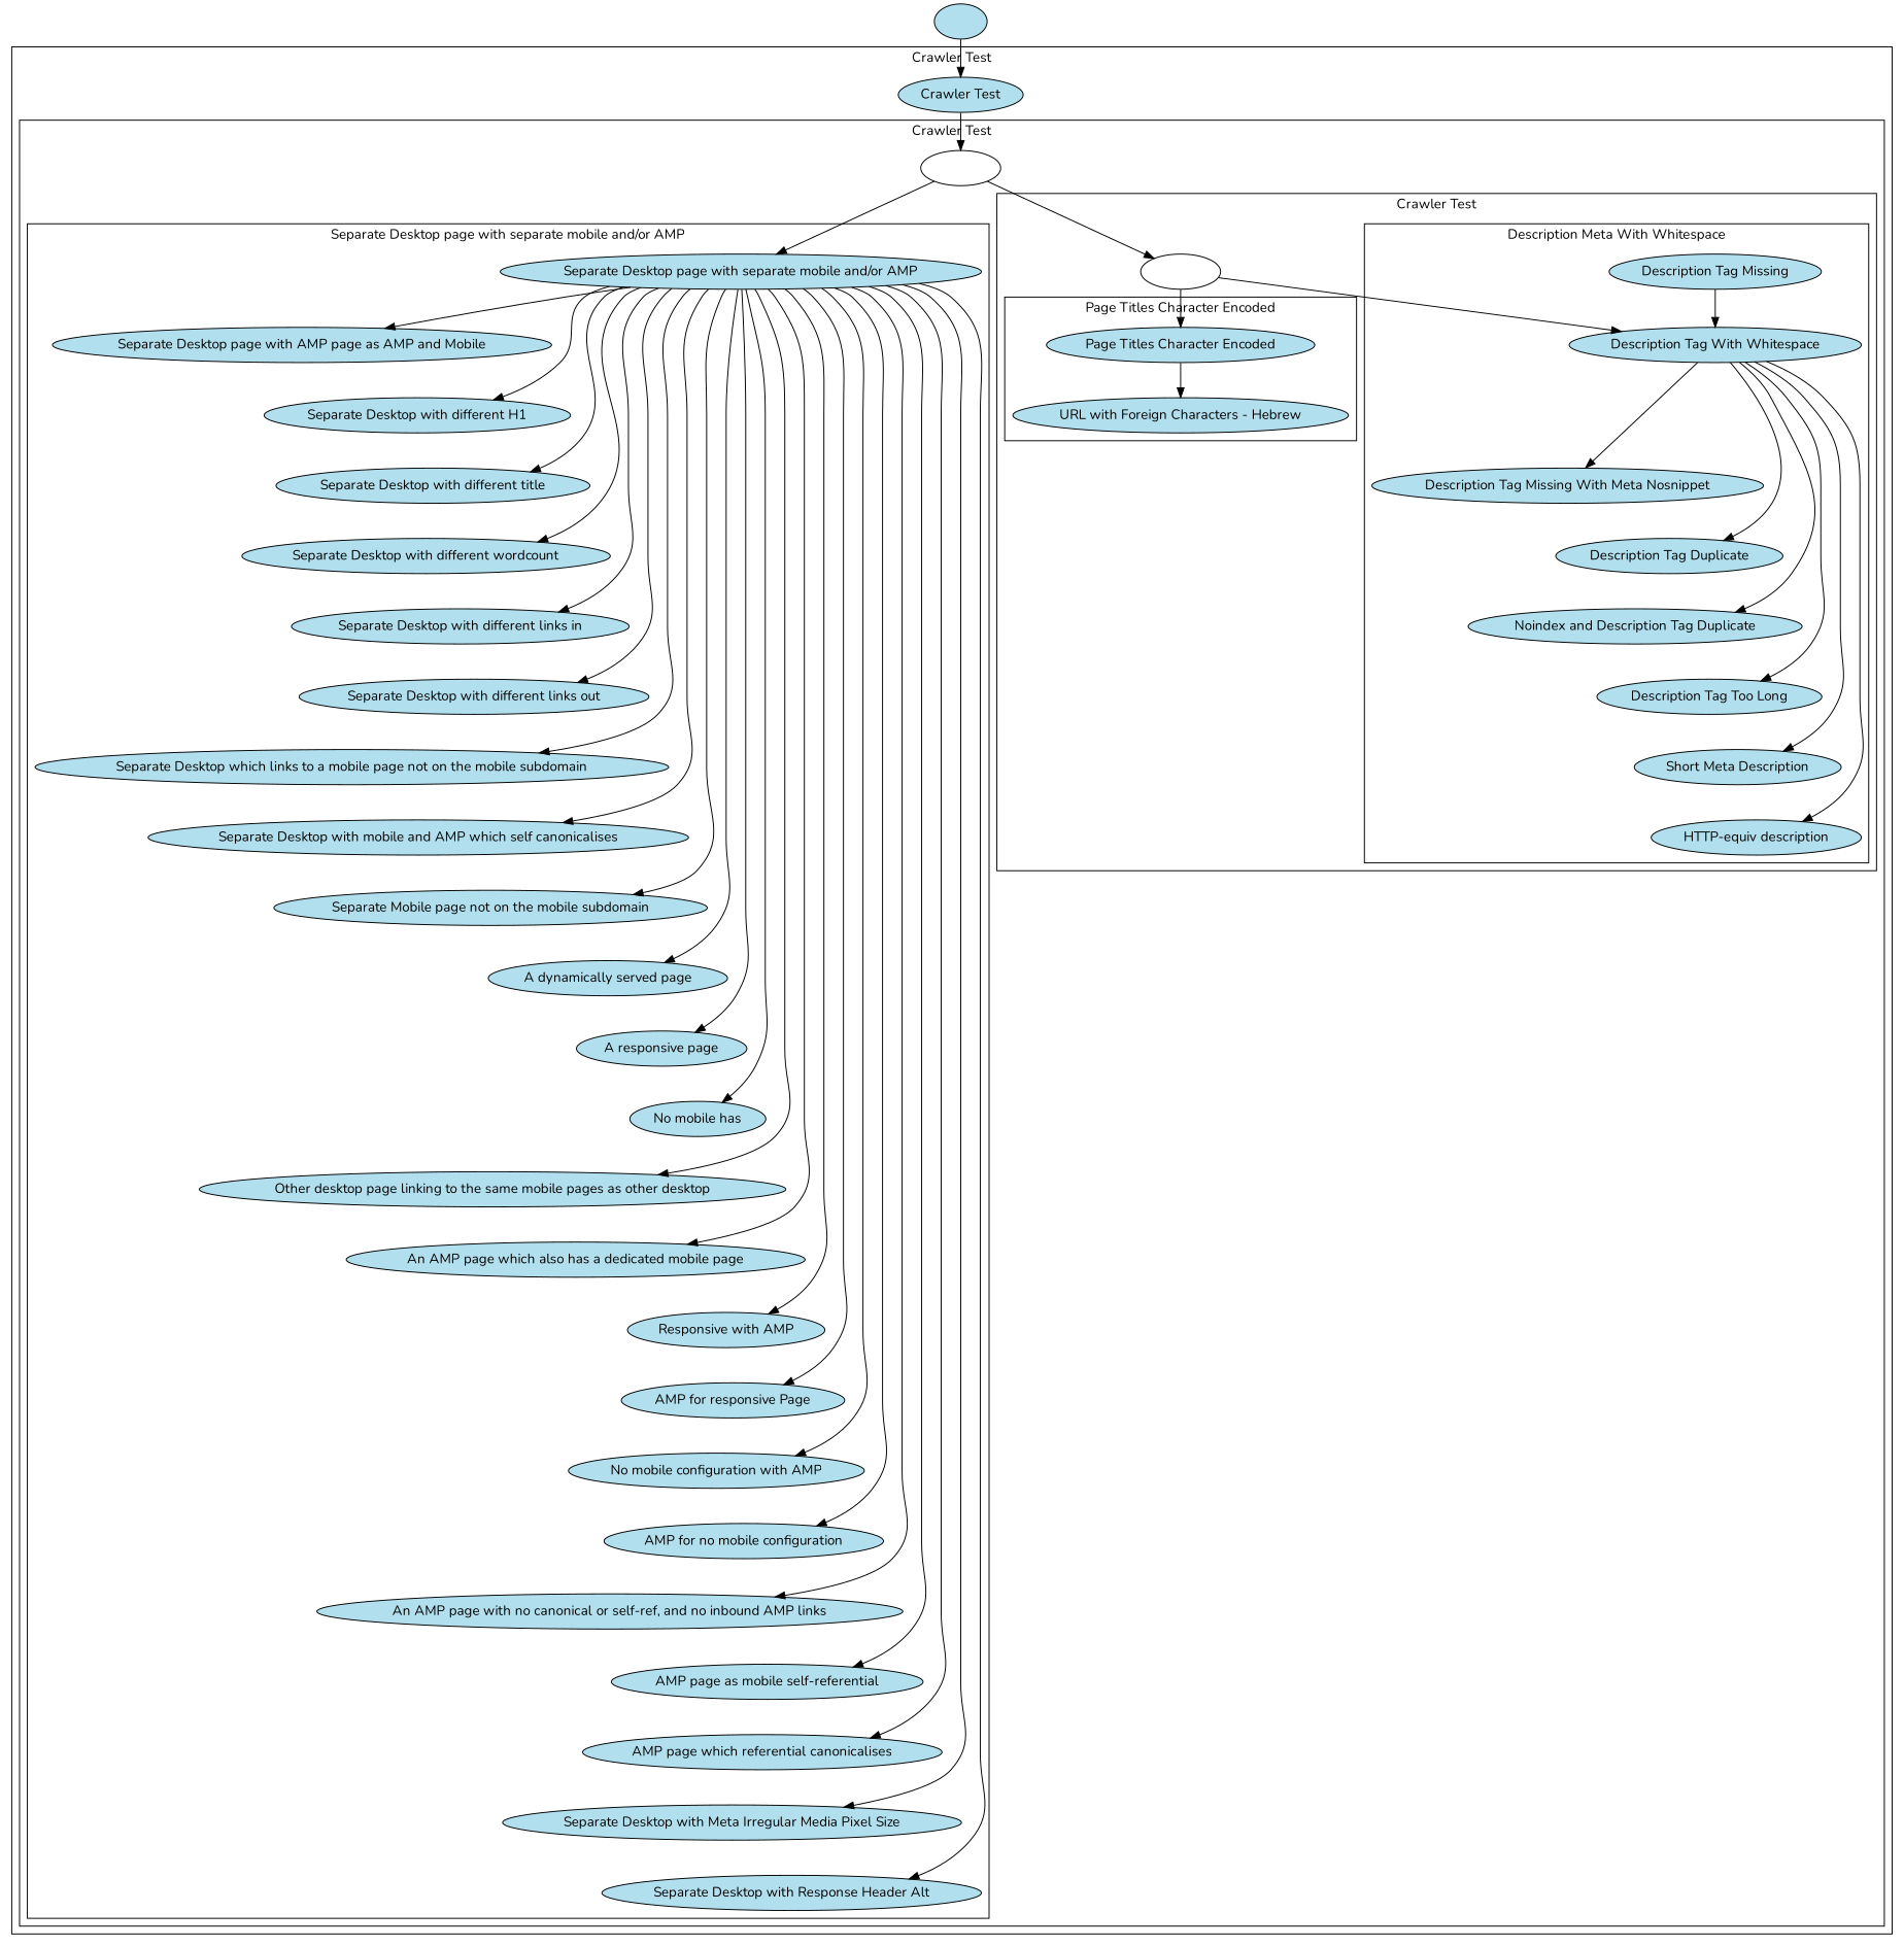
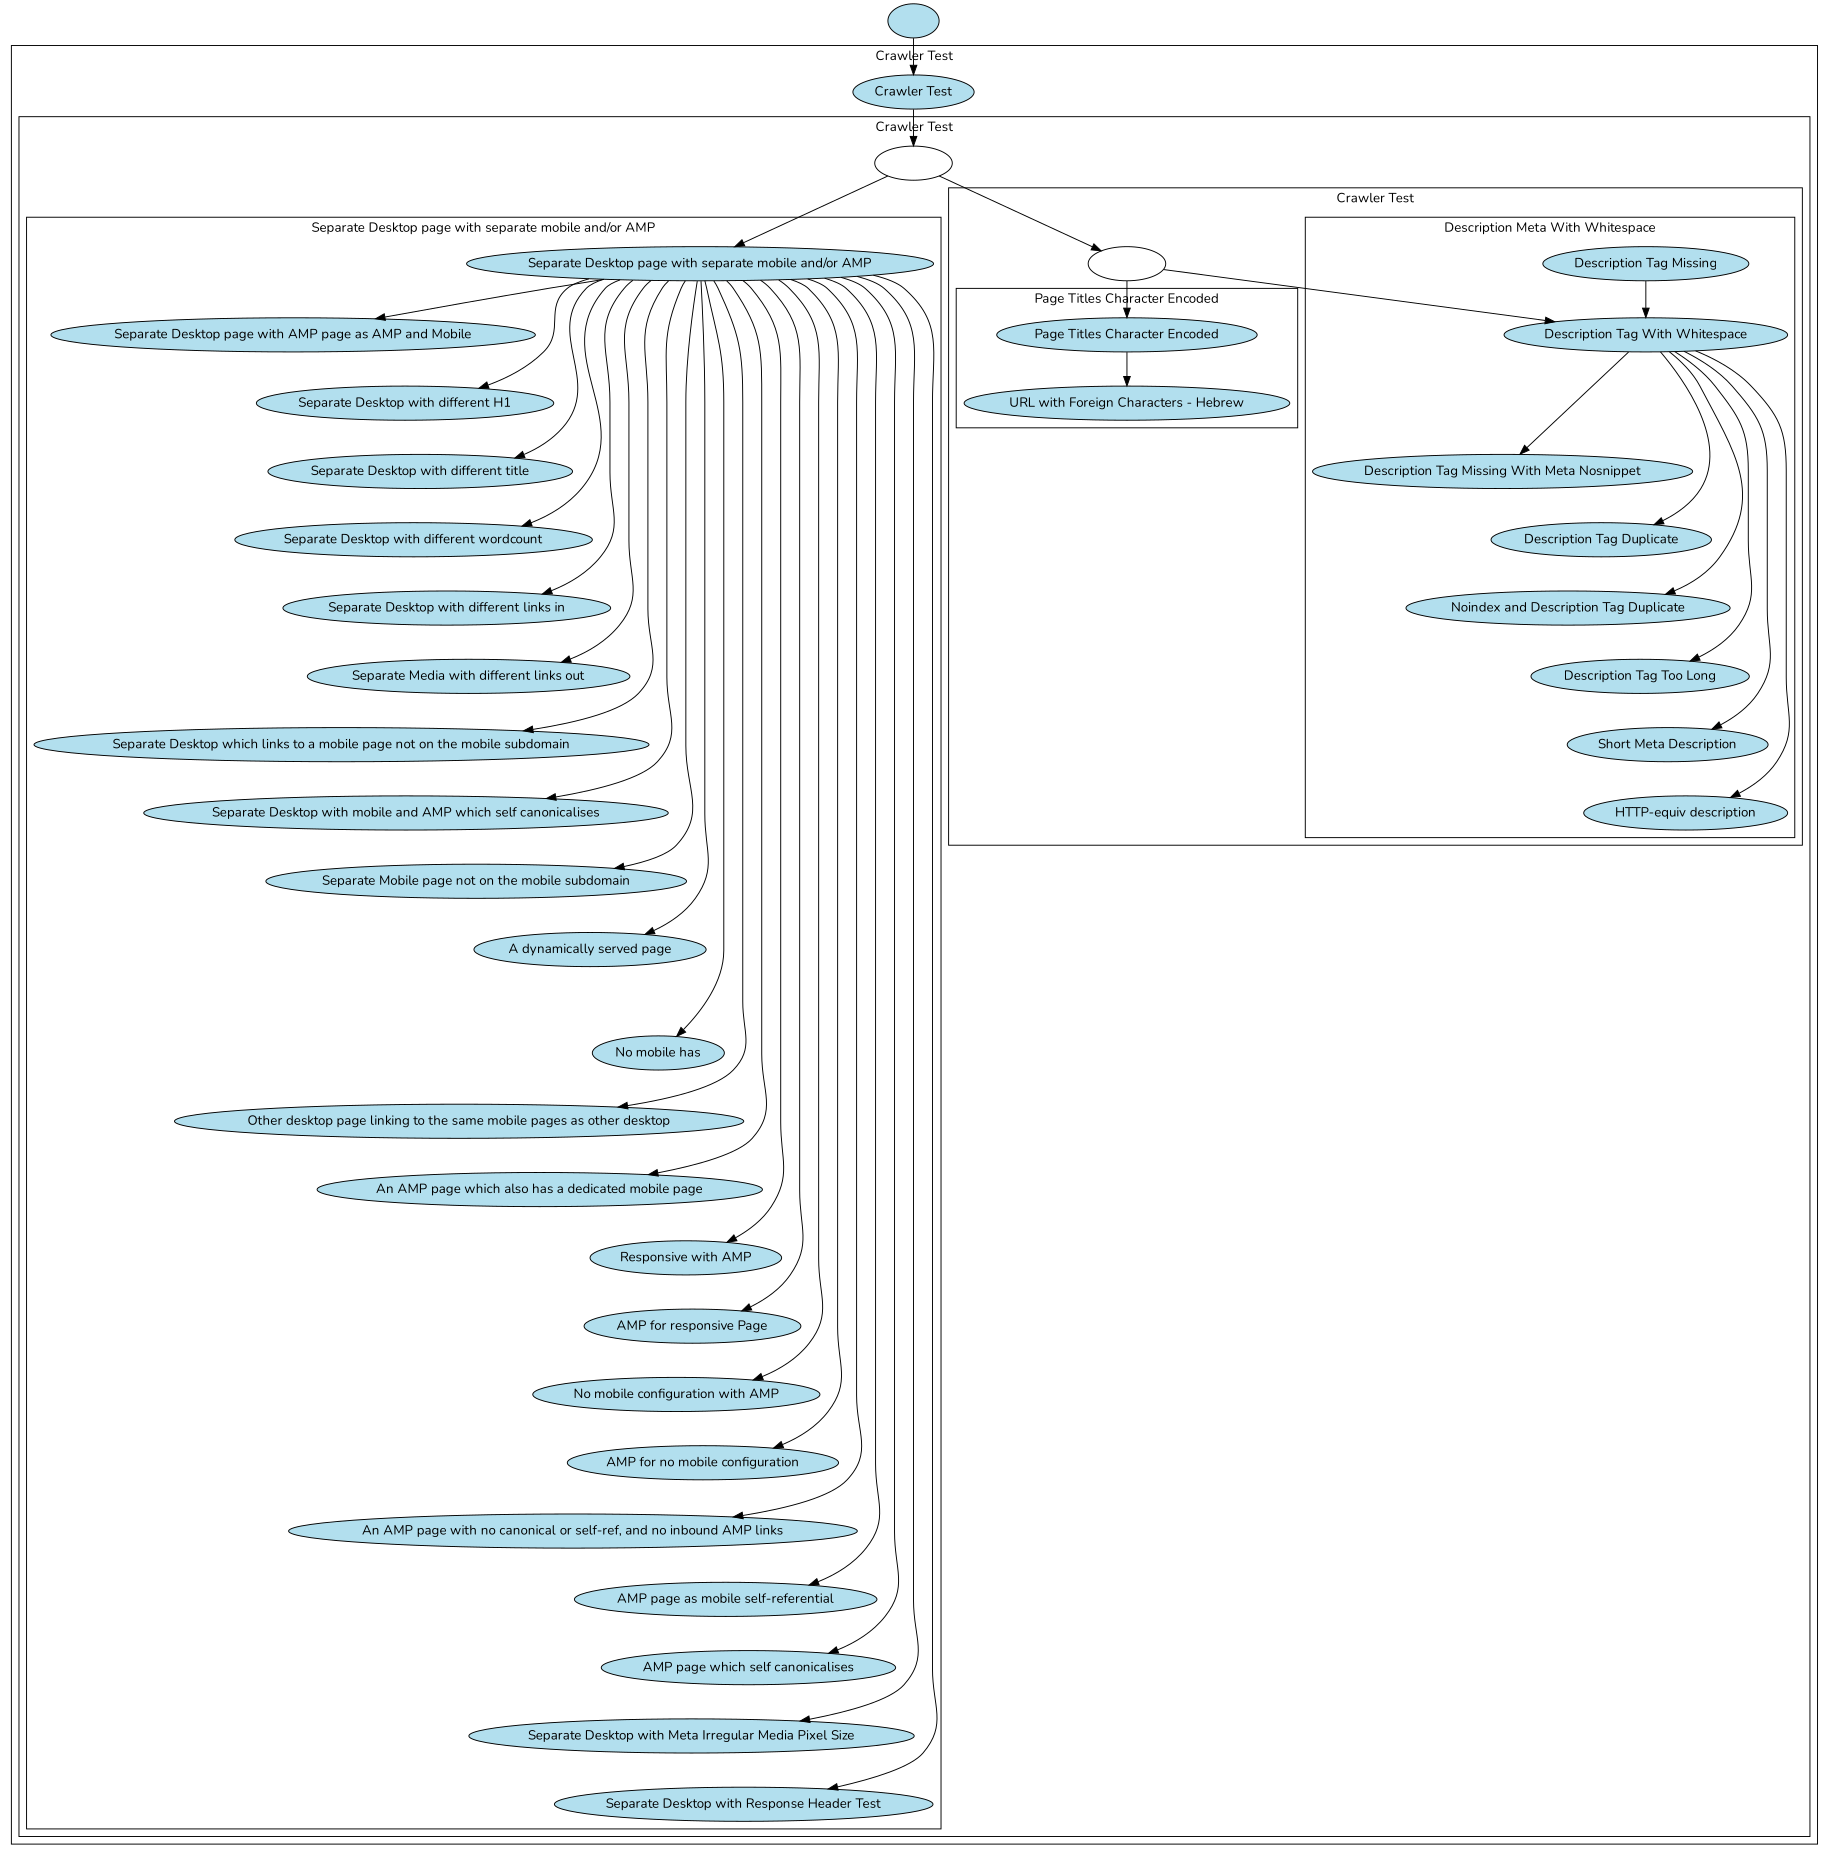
  digraph {
    fontname=Nunito
    node [fillcolor=lightblue2 fontcolor=black fontname=Nunito style=filled]
    edge [fontname=Nunito]
    "Separate Desktop page with separate mobile and/or AMP"
    "Separate Desktop page with AMP page as AMP and Mobile"
    "Separate Desktop with different H1"
    "Separate Desktop with different title"
    "Separate Desktop with different wordcount"
    "Separate Desktop with different links in"
-   "Separate Desktop with different links out"
+   "Separate Desktop with different links out" [label="Separate Media with different links out"]
    "Separate Desktop which links to a mobile page not on the mobile subdomain"
    "Separate Desktop with mobile and AMP which self canonicalises"
    "Separate Mobile page not on the mobile subdomain"
    "A dynamically served page"
-   "A responsive page"
    n13 [label="No mobile has"]
    "Other desktop page linking to the same mobile pages as other desktop"
    "An AMP page which also has a dedicated mobile page"
    "Responsive with AMP"
    "AMP for responsive Page"
    "No mobile configuration with AMP"
    "AMP for no mobile configuration"
    "An AMP page with no canonical or self-ref, and no inbound AMP links"
    "AMP page as mobile self-referential"
-   "AMP page which self canonicalises" [label="AMP page which referential canonicalises"]
+   "AMP page which self canonicalises"
    "Separate Desktop with Meta Irregular Media Pixel Size"
-   "Separate Desktop with Response Header Alt"
+   "Separate Desktop with Response Header Alt" [label="Separate Desktop with Response Header Test"]
    "Description Tag With Whitespace"
    "Description Tag Missing"
    "Description Tag Missing With Meta Nosnippet"
    "Description Tag Duplicate"
    "Noindex and Description Tag Duplicate"
    "Description Tag Too Long"
    "Short Meta Description"
    "HTTP-equiv description"
    "Page Titles Character Encoded"
    "URL with Foreign Characters - Hebrew"
    head_4 [fillcolor=white fontcolor=white]
    head_1 [fillcolor=white fontcolor=white]
    "Crawler Test"
    ""
    subgraph cluster_1 {
      label="Crawler Test"
      "Crawler Test"
      subgraph cluster_2 {
        label="Crawler Test"
        head_1
        subgraph cluster_3 {
          label="Separate Desktop page with separate mobile and/or AMP"
          "Separate Desktop page with separate mobile and/or AMP"
          "Separate Desktop page with AMP page as AMP and Mobile"
          "Separate Desktop with different H1"
          "Separate Desktop with different title"
          "Separate Desktop with different wordcount"
          "Separate Desktop with different links in"
          "Separate Desktop with different links out"
          "Separate Desktop which links to a mobile page not on the mobile subdomain"
          "Separate Desktop with mobile and AMP which self canonicalises"
          "Separate Mobile page not on the mobile subdomain"
          "A dynamically served page"
-         "A responsive page"
          n13
          "Other desktop page linking to the same mobile pages as other desktop"
          "An AMP page which also has a dedicated mobile page"
          "Responsive with AMP"
          "AMP for responsive Page"
          "No mobile configuration with AMP"
          "AMP for no mobile configuration"
          "An AMP page with no canonical or self-ref, and no inbound AMP links"
          "AMP page as mobile self-referential"
          "AMP page which self canonicalises"
          "Separate Desktop with Meta Irregular Media Pixel Size"
          "Separate Desktop with Response Header Alt"
        }
        subgraph cluster_4 {
          label="Crawler Test"
          head_4
          subgraph cluster_5 {
            label="Description Meta With Whitespace"
            "Description Tag With Whitespace"
            "Description Tag Missing"
            "Description Tag Missing With Meta Nosnippet"
            "Description Tag Duplicate"
            "Noindex and Description Tag Duplicate"
            "Description Tag Too Long"
            "Short Meta Description"
            "HTTP-equiv description"
          }
          subgraph cluster_6 {
            label="Page Titles Character Encoded"
            "Page Titles Character Encoded"
            "URL with Foreign Characters - Hebrew"
          }
        }
      }
    }
    "Separate Desktop page with separate mobile and/or AMP" -> "Separate Desktop page with AMP page as AMP and Mobile" [minlen=1]
    "Separate Desktop page with separate mobile and/or AMP" -> "Separate Desktop with different H1" [minlen=2]
    "Separate Desktop page with separate mobile and/or AMP" -> "Separate Desktop with different title" [minlen=3]
    "Separate Desktop page with separate mobile and/or AMP" -> "Separate Desktop with different wordcount" [minlen=4]
    "Separate Desktop page with separate mobile and/or AMP" -> "Separate Desktop with different links in" [minlen=5]
    "Separate Desktop page with separate mobile and/or AMP" -> "Separate Desktop with different links out" [minlen=6]
    "Separate Desktop page with separate mobile and/or AMP" -> "Separate Desktop which links to a mobile page not on the mobile subdomain" [minlen=7]
    "Separate Desktop page with separate mobile and/or AMP" -> "Separate Desktop with mobile and AMP which self canonicalises" [minlen=8]
    "Separate Desktop page with separate mobile and/or AMP" -> "Separate Mobile page not on the mobile subdomain" [minlen=9]
    "Separate Desktop page with separate mobile and/or AMP" -> "A dynamically served page" [minlen=10]
-   "Separate Desktop page with separate mobile and/or AMP" -> "A responsive page" [minlen=11]
    "Separate Desktop page with separate mobile and/or AMP" -> n13 [minlen=12]
    "Separate Desktop page with separate mobile and/or AMP" -> "Other desktop page linking to the same mobile pages as other desktop" [minlen=13]
    "Separate Desktop page with separate mobile and/or AMP" -> "An AMP page which also has a dedicated mobile page" [minlen=14]
    "Separate Desktop page with separate mobile and/or AMP" -> "Responsive with AMP" [minlen=15]
    "Separate Desktop page with separate mobile and/or AMP" -> "AMP for responsive Page" [minlen=16]
    "Separate Desktop page with separate mobile and/or AMP" -> "No mobile configuration with AMP" [minlen=17]
    "Separate Desktop page with separate mobile and/or AMP" -> "AMP for no mobile configuration" [minlen=18]
    "Separate Desktop page with separate mobile and/or AMP" -> "An AMP page with no canonical or self-ref, and no inbound AMP links" [minlen=19]
    "Separate Desktop page with separate mobile and/or AMP" -> "AMP page as mobile self-referential" [minlen=20]
    "Separate Desktop page with separate mobile and/or AMP" -> "AMP page which self canonicalises" [minlen=21]
    "Separate Desktop page with separate mobile and/or AMP" -> "Separate Desktop with Meta Irregular Media Pixel Size" [minlen=22]
    "Separate Desktop page with separate mobile and/or AMP" -> "Separate Desktop with Response Header Alt" [minlen=23]
    "Description Tag With Whitespace" -> "Description Tag Missing With Meta Nosnippet" [minlen=2]
    "Description Tag With Whitespace" -> "Description Tag Duplicate" [minlen=3]
    "Description Tag With Whitespace" -> "Noindex and Description Tag Duplicate" [minlen=4]
    "Description Tag With Whitespace" -> "Description Tag Too Long" [minlen=5]
    "Description Tag With Whitespace" -> "Short Meta Description" [minlen=6]
    "Description Tag With Whitespace" -> "HTTP-equiv description" [minlen=7]
    "Description Tag Missing" -> "Description Tag With Whitespace" [minlen=1]
    "Page Titles Character Encoded" -> "URL with Foreign Characters - Hebrew" [minlen=1]
    head_4 -> "Description Tag With Whitespace"
    head_4 -> "Page Titles Character Encoded"
    head_1 -> "Separate Desktop page with separate mobile and/or AMP"
    head_1 -> head_4
    "Crawler Test" -> head_1
    "" -> "Crawler Test" [minlen=1]
  }
